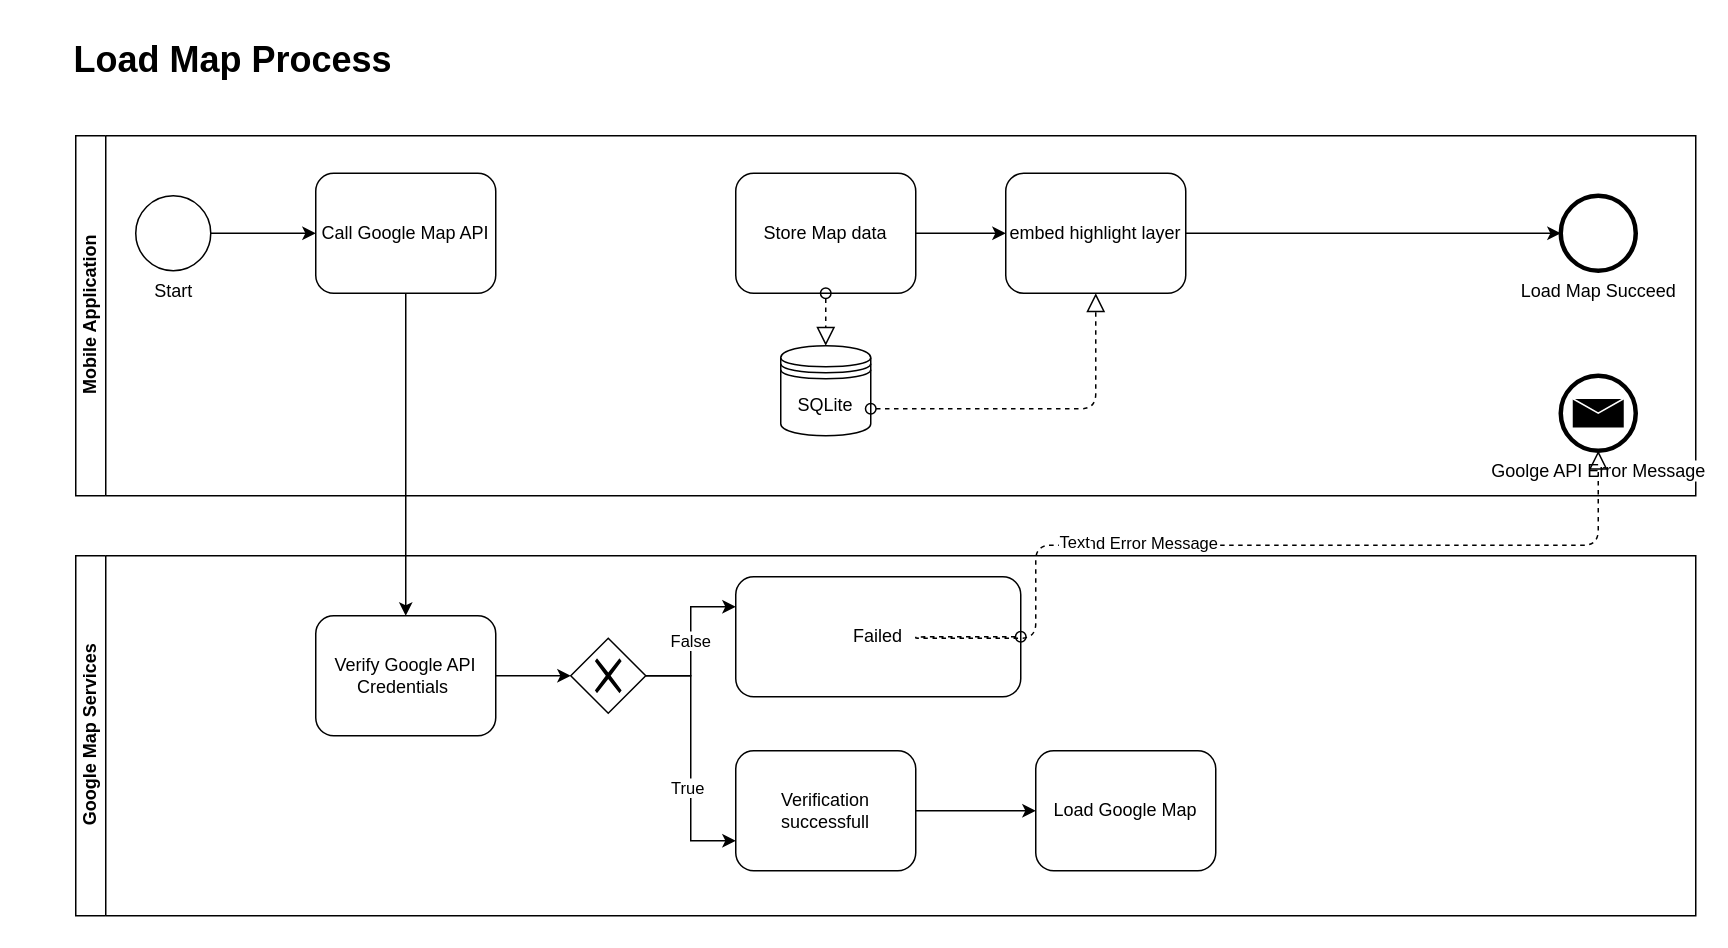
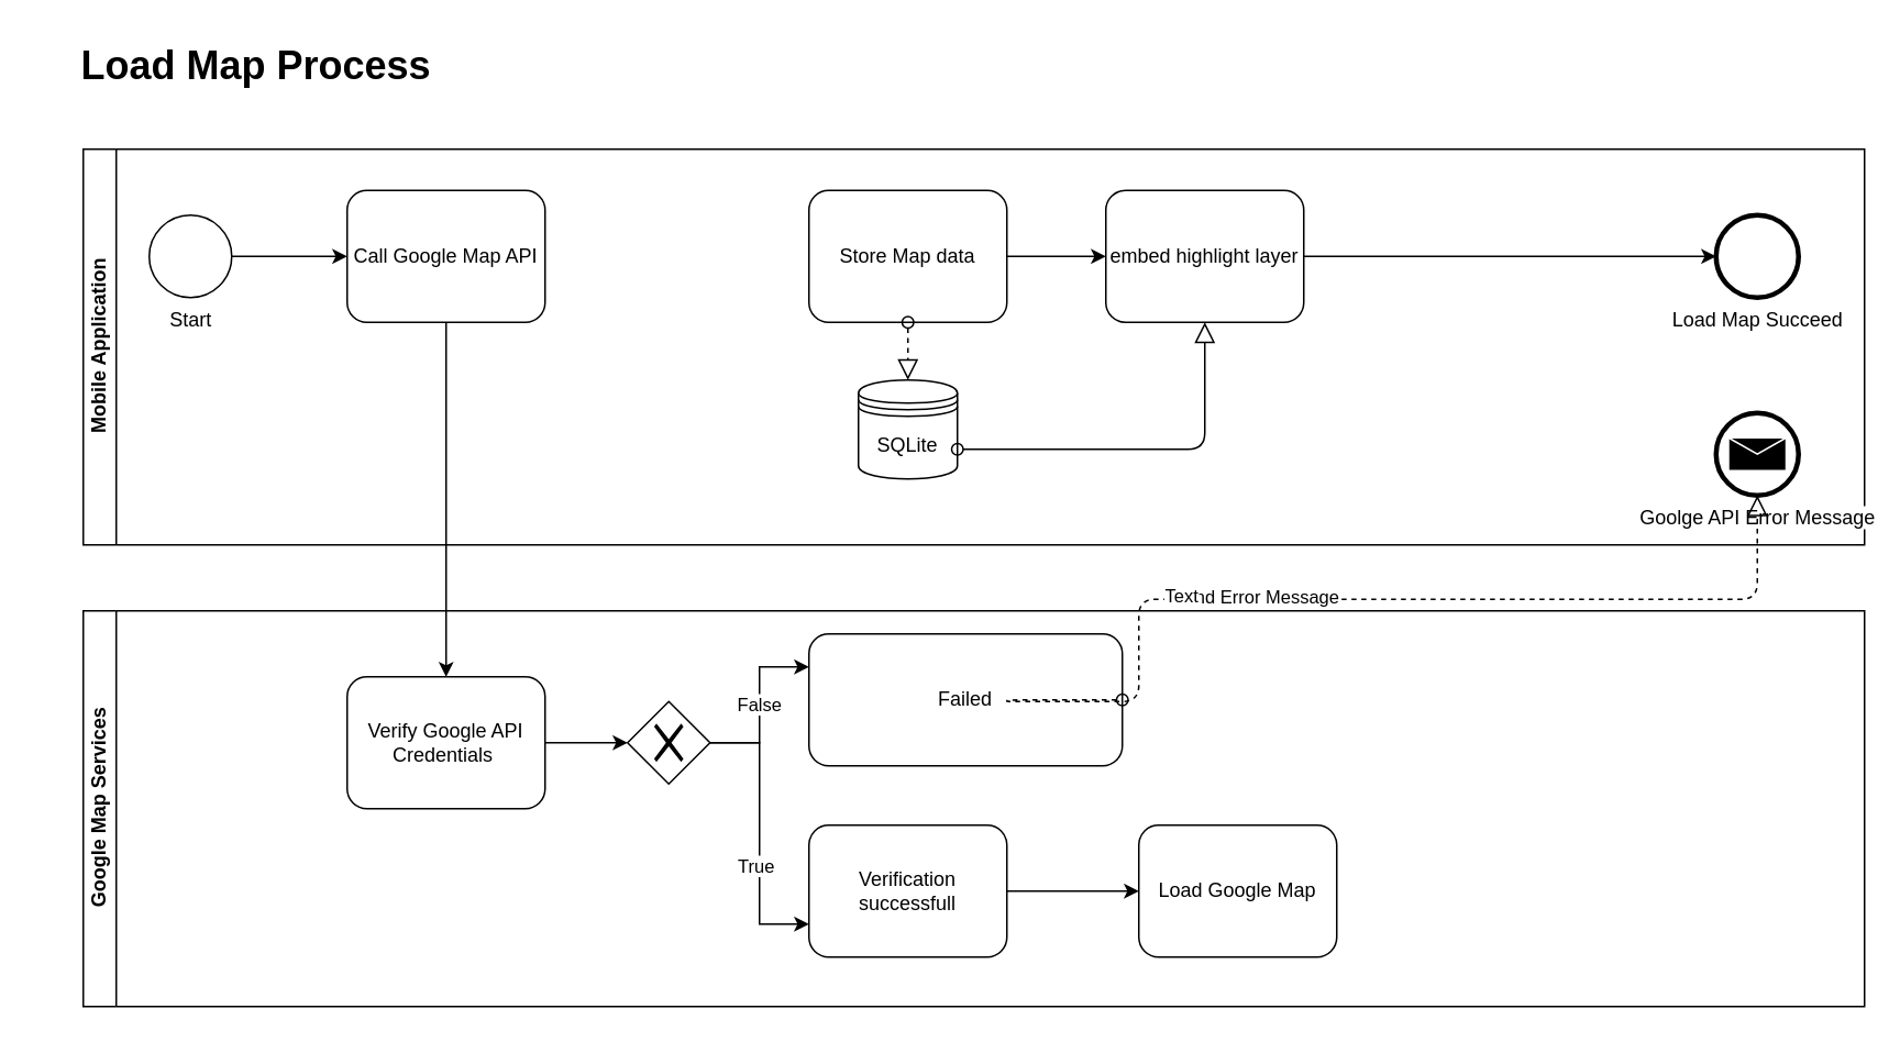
  <mxCell id="0" />
  <mxCell id="1" parent="0" />
  <mxCell id="2" value="Mobile Application" style="swimlane;html=1;horizontal=0;startSize=20;" vertex="1" parent="1"><mxGeometry x="50" y="90" width="1080" height="240" as="geometry" /></mxCell>
  <mxCell id="3" style="edgeStyle=orthogonalEdgeStyle;rounded=0;orthogonalLoop=1;jettySize=auto;html=1;exitX=1;exitY=0.5;exitDx=0;exitDy=0;entryX=0;entryY=0.5;entryDx=0;entryDy=0;" edge="1" parent="2" source="4" target="9"><mxGeometry relative="1" as="geometry" /></mxCell>
  <mxCell id="4" value="Start" style="shape=mxgraph.bpmn.shape;html=1;verticalLabelPosition=bottom;labelBackgroundColor=#ffffff;verticalAlign=top;align=center;perimeter=ellipsePerimeter;outlineConnect=0;outline=standard;symbol=general;" vertex="1" parent="2"><mxGeometry x="40" y="40" width="50" height="50" as="geometry" /></mxCell>
  <mxCell id="5" value="Load Map Succeed" style="shape=mxgraph.bpmn.shape;html=1;verticalLabelPosition=bottom;labelBackgroundColor=#ffffff;verticalAlign=top;align=center;perimeter=ellipsePerimeter;outlineConnect=0;outline=end;symbol=general;" vertex="1" parent="2"><mxGeometry x="990" y="40" width="50" height="50" as="geometry" /></mxCell>
  <mxCell id="6" style="edgeStyle=orthogonalEdgeStyle;rounded=0;orthogonalLoop=1;jettySize=auto;html=1;exitX=1;exitY=0.5;exitDx=0;exitDy=0;entryX=0;entryY=0.5;entryDx=0;entryDy=0;" edge="1" parent="2" source="7" target="13"><mxGeometry relative="1" as="geometry" /></mxCell>
  <mxCell id="7" value="Store Map data" style="shape=ext;rounded=1;html=1;whiteSpace=wrap;" vertex="1" parent="2"><mxGeometry x="440" y="25" width="120" height="80" as="geometry" /></mxCell>
  <mxCell id="8" value="SQLite" style="shape=datastore;whiteSpace=wrap;html=1;" vertex="1" parent="2"><mxGeometry x="470" y="140" width="60" height="60" as="geometry" /></mxCell>
  <mxCell id="9" value="Call Google Map API" style="shape=ext;rounded=1;html=1;whiteSpace=wrap;" vertex="1" parent="2"><mxGeometry x="160" y="25" width="120" height="80" as="geometry" /></mxCell>
  <mxCell id="10" value="" style="startArrow=oval;startFill=0;startSize=7;endArrow=block;endFill=0;endSize=10;dashed=1;html=1;exitX=0.5;exitY=1;exitDx=0;exitDy=0;entryX=0.5;entryY=0;entryDx=0;entryDy=0;" edge="1" parent="2" source="7" target="8"><mxGeometry width="100" relative="1" as="geometry"><mxPoint x="350" y="180" as="sourcePoint" /><mxPoint x="450" y="180" as="targetPoint" /></mxGeometry></mxCell>
  <mxCell id="11" value="Goolge API Error Message&lt;br&gt;" style="shape=mxgraph.bpmn.shape;html=1;verticalLabelPosition=bottom;labelBackgroundColor=#ffffff;verticalAlign=top;align=center;perimeter=ellipsePerimeter;outlineConnect=0;outline=end;symbol=message;" vertex="1" parent="2"><mxGeometry x="990" y="160" width="50" height="50" as="geometry" /></mxCell>
  <mxCell id="12" style="edgeStyle=orthogonalEdgeStyle;rounded=0;orthogonalLoop=1;jettySize=auto;html=1;exitX=1;exitY=0.5;exitDx=0;exitDy=0;" edge="1" parent="2" source="13" target="5"><mxGeometry relative="1" as="geometry" /></mxCell>
  <mxCell id="13" value="embed highlight layer" style="shape=ext;rounded=1;html=1;whiteSpace=wrap;" vertex="1" parent="2"><mxGeometry x="620" y="25" width="120" height="80" as="geometry" /></mxCell>
- <mxCell id="14" value="" style="startArrow=oval;startFill=0;startSize=7;endArrow=block;endFill=0;endSize=10;dashed=1;html=1;exitX=1;exitY=0.7;exitDx=0;exitDy=0;entryX=0.5;entryY=1;entryDx=0;entryDy=0;edgeStyle=orthogonalEdgeStyle;" edge="1" parent="2" source="8" target="13"><mxGeometry width="100" relative="1" as="geometry"><mxPoint x="160" y="200" as="sourcePoint" /><mxPoint x="260" y="200" as="targetPoint" /></mxGeometry></mxCell>
+ <mxCell id="14" value="" style="startArrow=oval;startFill=0;startSize=7;endArrow=block;endFill=0;endSize=10;dashed=0;html=1;exitX=1;exitY=0.7;exitDx=0;exitDy=0;entryX=0.5;entryY=1;entryDx=0;entryDy=0;edgeStyle=orthogonalEdgeStyle;" edge="1" parent="2" source="8" target="13"><mxGeometry width="100" relative="1" as="geometry"><mxPoint x="160" y="200" as="sourcePoint" /><mxPoint x="260" y="200" as="targetPoint" /></mxGeometry></mxCell>
  <mxCell id="15" value="&lt;h1&gt;Load Map Process&lt;/h1&gt;" style="text;html=1;strokeColor=none;fillColor=none;align=center;verticalAlign=middle;whiteSpace=wrap;rounded=0;" vertex="1" parent="1"><mxGeometry x="20" y="20" width="270" height="40" as="geometry" /></mxCell>
  <mxCell id="16" value="Google Map Services" style="swimlane;html=1;horizontal=0;startSize=20;" vertex="1" parent="1"><mxGeometry x="50" y="370" width="1080" height="240" as="geometry" /></mxCell>
  <mxCell id="17" style="edgeStyle=orthogonalEdgeStyle;rounded=0;orthogonalLoop=1;jettySize=auto;html=1;exitX=1;exitY=0.5;exitDx=0;exitDy=0;entryX=0;entryY=0.5;entryDx=0;entryDy=0;" edge="1" parent="16" source="18" target="22"><mxGeometry relative="1" as="geometry" /></mxCell>
  <mxCell id="18" value="Verify Google API Credentials&amp;nbsp;" style="shape=ext;rounded=1;html=1;whiteSpace=wrap;" vertex="1" parent="16"><mxGeometry x="160" y="40" width="120" height="80" as="geometry" /></mxCell>
  <mxCell id="19" value="False" style="edgeStyle=orthogonalEdgeStyle;rounded=0;orthogonalLoop=1;jettySize=auto;html=1;exitX=1;exitY=0.5;exitDx=0;exitDy=0;entryX=0;entryY=0.25;entryDx=0;entryDy=0;" edge="1" parent="16" source="22" target="25"><mxGeometry relative="1" as="geometry" /></mxCell>
  <mxCell id="20" style="edgeStyle=orthogonalEdgeStyle;rounded=0;orthogonalLoop=1;jettySize=auto;html=1;exitX=1;exitY=0.5;exitDx=0;exitDy=0;entryX=0;entryY=0.75;entryDx=0;entryDy=0;" edge="1" parent="16" source="22" target="24"><mxGeometry relative="1" as="geometry" /></mxCell>
  <mxCell id="21" value="True" style="edgeLabel;html=1;align=center;verticalAlign=middle;resizable=0;points=[];" vertex="1" connectable="0" parent="20"><mxGeometry x="0.224" y="-3" relative="1" as="geometry"><mxPoint as="offset" /></mxGeometry></mxCell>
  <mxCell id="22" value="" style="shape=mxgraph.bpmn.shape;html=1;verticalLabelPosition=bottom;labelBackgroundColor=#ffffff;verticalAlign=top;align=center;perimeter=rhombusPerimeter;background=gateway;outlineConnect=0;outline=none;symbol=exclusiveGw;" vertex="1" parent="16"><mxGeometry x="330" y="55" width="50" height="50" as="geometry" /></mxCell>
  <mxCell id="23" style="edgeStyle=orthogonalEdgeStyle;rounded=0;orthogonalLoop=1;jettySize=auto;html=1;exitX=1;exitY=0.5;exitDx=0;exitDy=0;entryX=0;entryY=0.5;entryDx=0;entryDy=0;" edge="1" parent="16" source="24" target="26"><mxGeometry relative="1" as="geometry" /></mxCell>
  <mxCell id="24" value="Verification successfull" style="shape=ext;rounded=1;html=1;whiteSpace=wrap;" vertex="1" parent="16"><mxGeometry x="440" y="130" width="120" height="80" as="geometry" /></mxCell>
  <mxCell id="25" value="Failed" style="shape=ext;rounded=1;html=1;whiteSpace=wrap;" vertex="1" parent="16"><mxGeometry x="440" y="14" width="190" height="80" as="geometry" /></mxCell>
  <mxCell id="26" value="Load Google Map" style="shape=ext;rounded=1;html=1;whiteSpace=wrap;" vertex="1" parent="16"><mxGeometry x="640" y="130" width="120" height="80" as="geometry" /></mxCell>
  <mxCell id="27" style="edgeStyle=orthogonalEdgeStyle;rounded=0;orthogonalLoop=1;jettySize=auto;html=1;exitX=0.5;exitY=1;exitDx=0;exitDy=0;" edge="1" parent="1" source="9" target="18"><mxGeometry relative="1" as="geometry" /></mxCell>
  <mxCell id="28" value="" style="startArrow=oval;startFill=0;startSize=7;endArrow=block;endFill=0;endSize=10;dashed=1;html=1;exitX=1;exitY=0.5;exitDx=0;exitDy=0;entryX=0.5;entryY=1;entryDx=0;entryDy=0;edgeStyle=orthogonalEdgeStyle;" edge="1" parent="1" source="25" target="11"><mxGeometry width="100" relative="1" as="geometry"><mxPoint x="560" y="430" as="sourcePoint" /><mxPoint x="660" y="430" as="targetPoint" /><Array as="points"><mxPoint x="610" y="425" /><mxPoint x="690" y="425" /><mxPoint x="690" y="363" /><mxPoint x="1065" y="363" /></Array></mxGeometry></mxCell>
  <mxCell id="29" value="Send Error Message" style="edgeLabel;html=1;align=center;verticalAlign=middle;resizable=0;points=[];" vertex="1" connectable="0" parent="28"><mxGeometry x="-0.13" y="3" relative="1" as="geometry"><mxPoint y="1" as="offset" /></mxGeometry></mxCell>
  <mxCell id="30" value="Text" style="edgeLabel;html=1;align=center;verticalAlign=middle;resizable=0;points=[];" vertex="1" connectable="0" parent="28"><mxGeometry x="-0.268" y="4" relative="1" as="geometry"><mxPoint y="1" as="offset" /></mxGeometry></mxCell>
